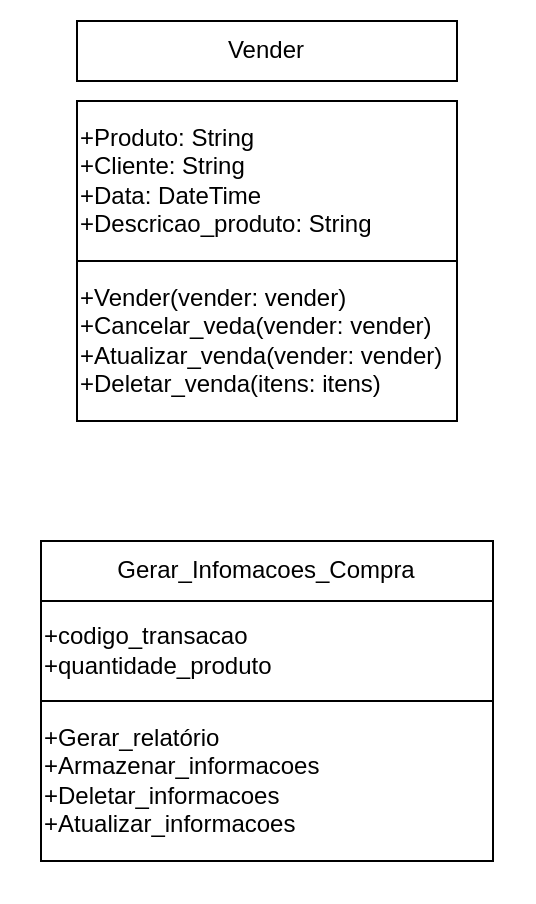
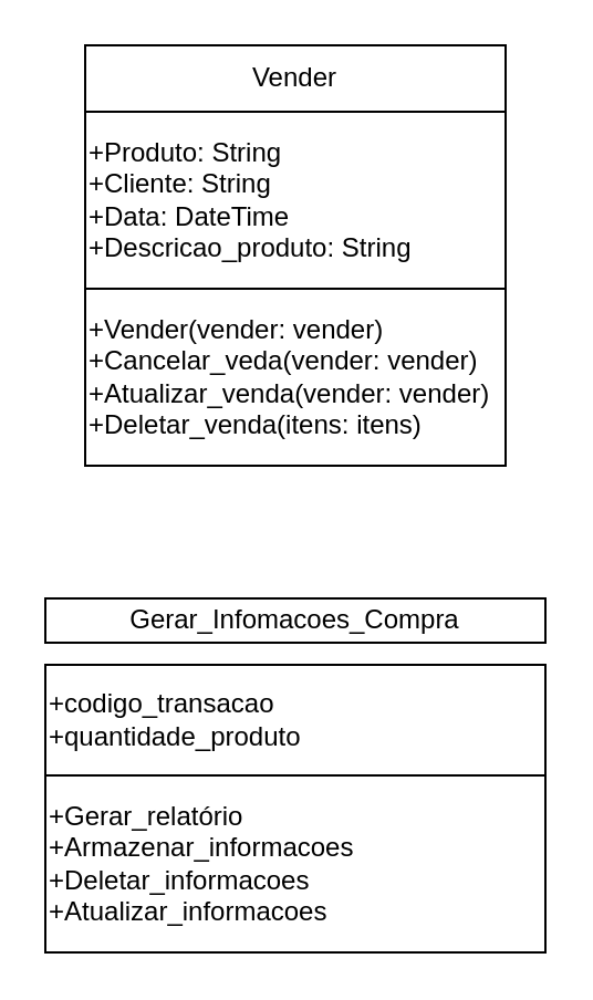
  <mxCell id="0" />
  <mxCell id="1" parent="0" />
- <mxCell id="2" value="Vender" style="rounded=0;whiteSpace=wrap;html=1;" vertex="1" parent="1"><mxGeometry x="38" y="10" width="190" height="30" as="geometry" /></mxCell>
- <mxCell id="3" value="Gerar_Infomacoes_Compra" style="rounded=0;whiteSpace=wrap;html=1;" vertex="1" parent="1"><mxGeometry x="20" y="270" width="226" height="30" as="geometry" /></mxCell>
+ <mxCell id="2" value="Vender" style="rounded=0;whiteSpace=wrap;html=1;" vertex="1" parent="1"><mxGeometry x="38" y="20" width="190" height="30" as="geometry" /></mxCell>
+ <mxCell id="3" value="Gerar_Infomacoes_Compra" style="rounded=0;whiteSpace=wrap;html=1;" vertex="1" parent="1"><mxGeometry x="20" y="270" width="226" height="20" as="geometry" /></mxCell>
  <mxCell id="4" value="+Produto: String&lt;div&gt;+Cliente: String&lt;/div&gt;&lt;div&gt;+Data: DateTime&lt;/div&gt;&lt;div&gt;+Descricao_produto: String&lt;/div&gt;" style="rounded=0;whiteSpace=wrap;html=1;align=left;" vertex="1" parent="1"><mxGeometry x="38" y="50" width="190" height="80" as="geometry" /></mxCell>
  <mxCell id="5" value="+codigo_transacao&lt;div&gt;+quantidade_produto&lt;/div&gt;" style="rounded=0;whiteSpace=wrap;html=1;align=left;" vertex="1" parent="1"><mxGeometry x="20" y="300" width="226" height="50" as="geometry" /></mxCell>
  <mxCell id="6" value="+Vender(vender: vender)&lt;div&gt;+Cancelar_veda(vender: vender)&lt;/div&gt;&lt;div&gt;+Atualizar_venda(vender: vender)&lt;/div&gt;&lt;div&gt;+Deletar_venda(itens: itens)&lt;/div&gt;" style="rounded=0;whiteSpace=wrap;html=1;align=left;" vertex="1" parent="1"><mxGeometry x="38" y="130" width="190" height="80" as="geometry" /></mxCell>
  <mxCell id="7" value="+Gerar_relatório&lt;div&gt;+Armazenar_informacoes&lt;/div&gt;&lt;div&gt;+Deletar_informacoes&lt;/div&gt;&lt;div&gt;+Atualizar_informacoes&lt;/div&gt;" style="rounded=0;whiteSpace=wrap;html=1;align=left;" vertex="1" parent="1"><mxGeometry x="20" y="350" width="226" height="80" as="geometry" /></mxCell>
